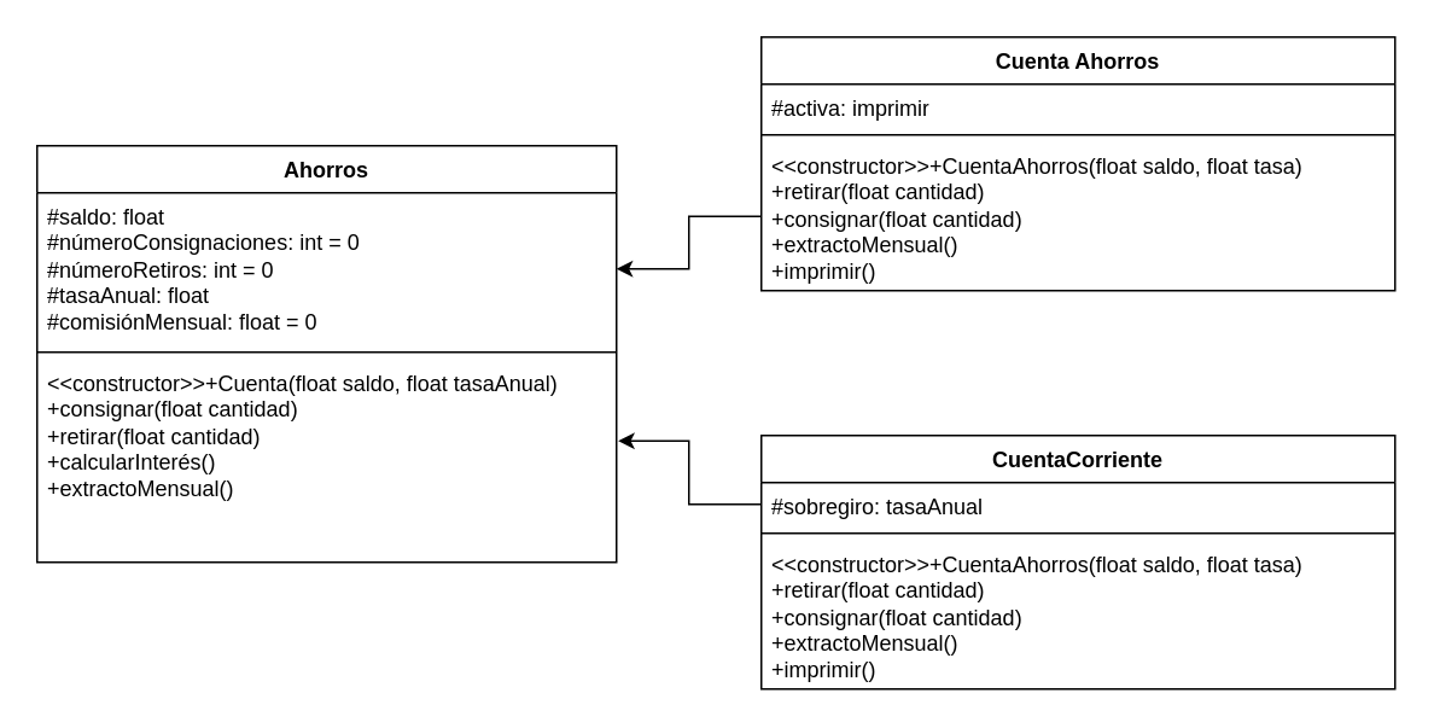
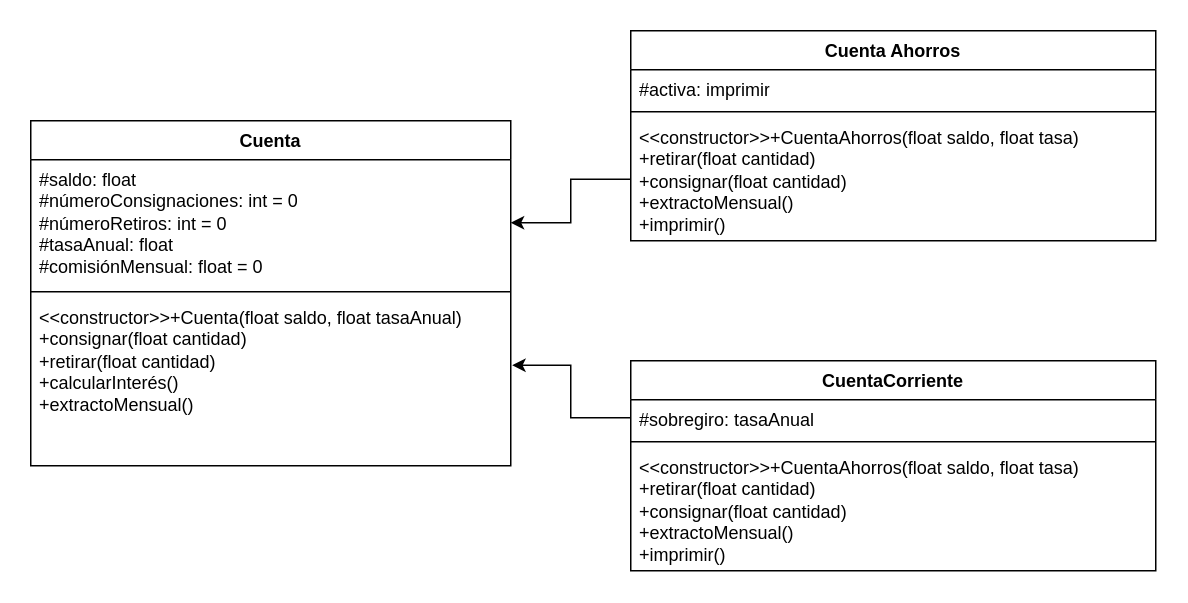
  <mxCell id="0" />
  <mxCell id="1" parent="0" />
- <mxCell id="2" value="Ahorros" style="swimlane;fontStyle=1;align=center;verticalAlign=top;childLayout=stackLayout;horizontal=1;startSize=26;horizontalStack=0;resizeParent=1;resizeParentMax=0;resizeLast=0;collapsible=1;marginBottom=0;whiteSpace=wrap;html=1;" parent="1" vertex="1"><mxGeometry x="20" y="80" width="320" height="230" as="geometry" /></mxCell>
+ <mxCell id="2" value="Cuenta" style="swimlane;fontStyle=1;align=center;verticalAlign=top;childLayout=stackLayout;horizontal=1;startSize=26;horizontalStack=0;resizeParent=1;resizeParentMax=0;resizeLast=0;collapsible=1;marginBottom=0;whiteSpace=wrap;html=1;" parent="1" vertex="1"><mxGeometry x="20" y="80" width="320" height="230" as="geometry" /></mxCell>
  <mxCell id="3" value="#saldo: float&lt;div&gt;#númeroConsignaciones: int = 0&lt;/div&gt;&lt;div&gt;#númeroRetiros: int = 0&lt;/div&gt;&lt;div&gt;#tasaAnual: float&lt;/div&gt;&lt;div&gt;#comisiónMensual: float = 0&lt;/div&gt;&lt;div&gt;&lt;br&gt;&lt;/div&gt;" style="text;strokeColor=none;fillColor=none;align=left;verticalAlign=top;spacingLeft=4;spacingRight=4;overflow=hidden;rotatable=0;points=[[0,0.5],[1,0.5]];portConstraint=eastwest;whiteSpace=wrap;html=1;" parent="2" vertex="1"><mxGeometry y="26" width="320" height="84" as="geometry" /></mxCell>
  <mxCell id="4" value="" style="line;strokeWidth=1;fillColor=none;align=left;verticalAlign=middle;spacingTop=-1;spacingLeft=3;spacingRight=3;rotatable=0;labelPosition=right;points=[];portConstraint=eastwest;strokeColor=inherit;" parent="2" vertex="1"><mxGeometry y="110" width="320" height="8" as="geometry" /></mxCell>
  <mxCell id="5" value="&amp;lt;&amp;lt;constructor&amp;gt;&amp;gt;+Cuenta(float saldo, float tasaAnual)&lt;div&gt;+consignar(float cantidad)&lt;/div&gt;&lt;div&gt;+retirar(float cantidad)&lt;/div&gt;&lt;div&gt;+calcularInterés()&lt;/div&gt;&lt;div&gt;+extractoMensual()&lt;/div&gt;&lt;div&gt;&lt;br&gt;&lt;/div&gt;&lt;div&gt;&lt;br&gt;&lt;/div&gt;" style="text;strokeColor=none;fillColor=none;align=left;verticalAlign=top;spacingLeft=4;spacingRight=4;overflow=hidden;rotatable=0;points=[[0,0.5],[1,0.5]];portConstraint=eastwest;whiteSpace=wrap;html=1;" parent="2" vertex="1"><mxGeometry y="118" width="320" height="112" as="geometry" /></mxCell>
  <mxCell id="6" value="Cuenta Ahorros" style="swimlane;fontStyle=1;align=center;verticalAlign=top;childLayout=stackLayout;horizontal=1;startSize=26;horizontalStack=0;resizeParent=1;resizeParentMax=0;resizeLast=0;collapsible=1;marginBottom=0;whiteSpace=wrap;html=1;" vertex="1" parent="1"><mxGeometry x="420" y="20" width="350" height="140" as="geometry" /></mxCell>
  <mxCell id="7" value="&lt;div&gt;#activa: imprimir&lt;/div&gt;" style="text;strokeColor=none;fillColor=none;align=left;verticalAlign=top;spacingLeft=4;spacingRight=4;overflow=hidden;rotatable=0;points=[[0,0.5],[1,0.5]];portConstraint=eastwest;whiteSpace=wrap;html=1;" vertex="1" parent="6"><mxGeometry y="26" width="350" height="24" as="geometry" /></mxCell>
  <mxCell id="8" value="" style="line;strokeWidth=1;fillColor=none;align=left;verticalAlign=middle;spacingTop=-1;spacingLeft=3;spacingRight=3;rotatable=0;labelPosition=right;points=[];portConstraint=eastwest;strokeColor=inherit;" vertex="1" parent="6"><mxGeometry y="50" width="350" height="8" as="geometry" /></mxCell>
  <mxCell id="9" value="&amp;lt;&amp;lt;constructor&amp;gt;&amp;gt;+CuentaAhorros(float saldo, float tasa)&lt;div&gt;+retirar(float cantidad)&lt;/div&gt;&lt;div&gt;+consignar(float cantidad)&lt;/div&gt;&lt;div&gt;+extractoMensual()&lt;/div&gt;&lt;div&gt;+imprimir()&lt;/div&gt;&lt;div&gt;&lt;br&gt;&lt;/div&gt;&lt;div&gt;&lt;br&gt;&lt;/div&gt;" style="text;strokeColor=none;fillColor=none;align=left;verticalAlign=top;spacingLeft=4;spacingRight=4;overflow=hidden;rotatable=0;points=[[0,0.5],[1,0.5]];portConstraint=eastwest;whiteSpace=wrap;html=1;" vertex="1" parent="6"><mxGeometry y="58" width="350" height="82" as="geometry" /></mxCell>
  <mxCell id="10" style="edgeStyle=orthogonalEdgeStyle;rounded=0;orthogonalLoop=1;jettySize=auto;html=1;" edge="1" parent="1" source="9" target="3"><mxGeometry relative="1" as="geometry" /></mxCell>
  <mxCell id="11" value="CuentaCorriente" style="swimlane;fontStyle=1;align=center;verticalAlign=top;childLayout=stackLayout;horizontal=1;startSize=26;horizontalStack=0;resizeParent=1;resizeParentMax=0;resizeLast=0;collapsible=1;marginBottom=0;whiteSpace=wrap;html=1;" vertex="1" parent="1"><mxGeometry x="420" y="240" width="350" height="140" as="geometry" /></mxCell>
  <mxCell id="12" value="&lt;div&gt;#sobregiro: tasaAnual&lt;/div&gt;" style="text;strokeColor=none;fillColor=none;align=left;verticalAlign=top;spacingLeft=4;spacingRight=4;overflow=hidden;rotatable=0;points=[[0,0.5],[1,0.5]];portConstraint=eastwest;whiteSpace=wrap;html=1;" vertex="1" parent="11"><mxGeometry y="26" width="350" height="24" as="geometry" /></mxCell>
  <mxCell id="13" value="" style="line;strokeWidth=1;fillColor=none;align=left;verticalAlign=middle;spacingTop=-1;spacingLeft=3;spacingRight=3;rotatable=0;labelPosition=right;points=[];portConstraint=eastwest;strokeColor=inherit;" vertex="1" parent="11"><mxGeometry y="50" width="350" height="8" as="geometry" /></mxCell>
  <mxCell id="14" value="&amp;lt;&amp;lt;constructor&amp;gt;&amp;gt;+CuentaAhorros(float saldo, float tasa)&lt;div&gt;+retirar(float cantidad)&lt;/div&gt;&lt;div&gt;+consignar(float cantidad)&lt;/div&gt;&lt;div&gt;+extractoMensual()&lt;/div&gt;&lt;div&gt;+imprimir()&lt;/div&gt;&lt;div&gt;&lt;br&gt;&lt;/div&gt;&lt;div&gt;&lt;br&gt;&lt;/div&gt;" style="text;strokeColor=none;fillColor=none;align=left;verticalAlign=top;spacingLeft=4;spacingRight=4;overflow=hidden;rotatable=0;points=[[0,0.5],[1,0.5]];portConstraint=eastwest;whiteSpace=wrap;html=1;" vertex="1" parent="11"><mxGeometry y="58" width="350" height="82" as="geometry" /></mxCell>
  <mxCell id="15" style="edgeStyle=orthogonalEdgeStyle;rounded=0;orthogonalLoop=1;jettySize=auto;html=1;entryX=1.003;entryY=0.402;entryDx=0;entryDy=0;entryPerimeter=0;" edge="1" parent="1" source="12" target="5"><mxGeometry relative="1" as="geometry" /></mxCell>
